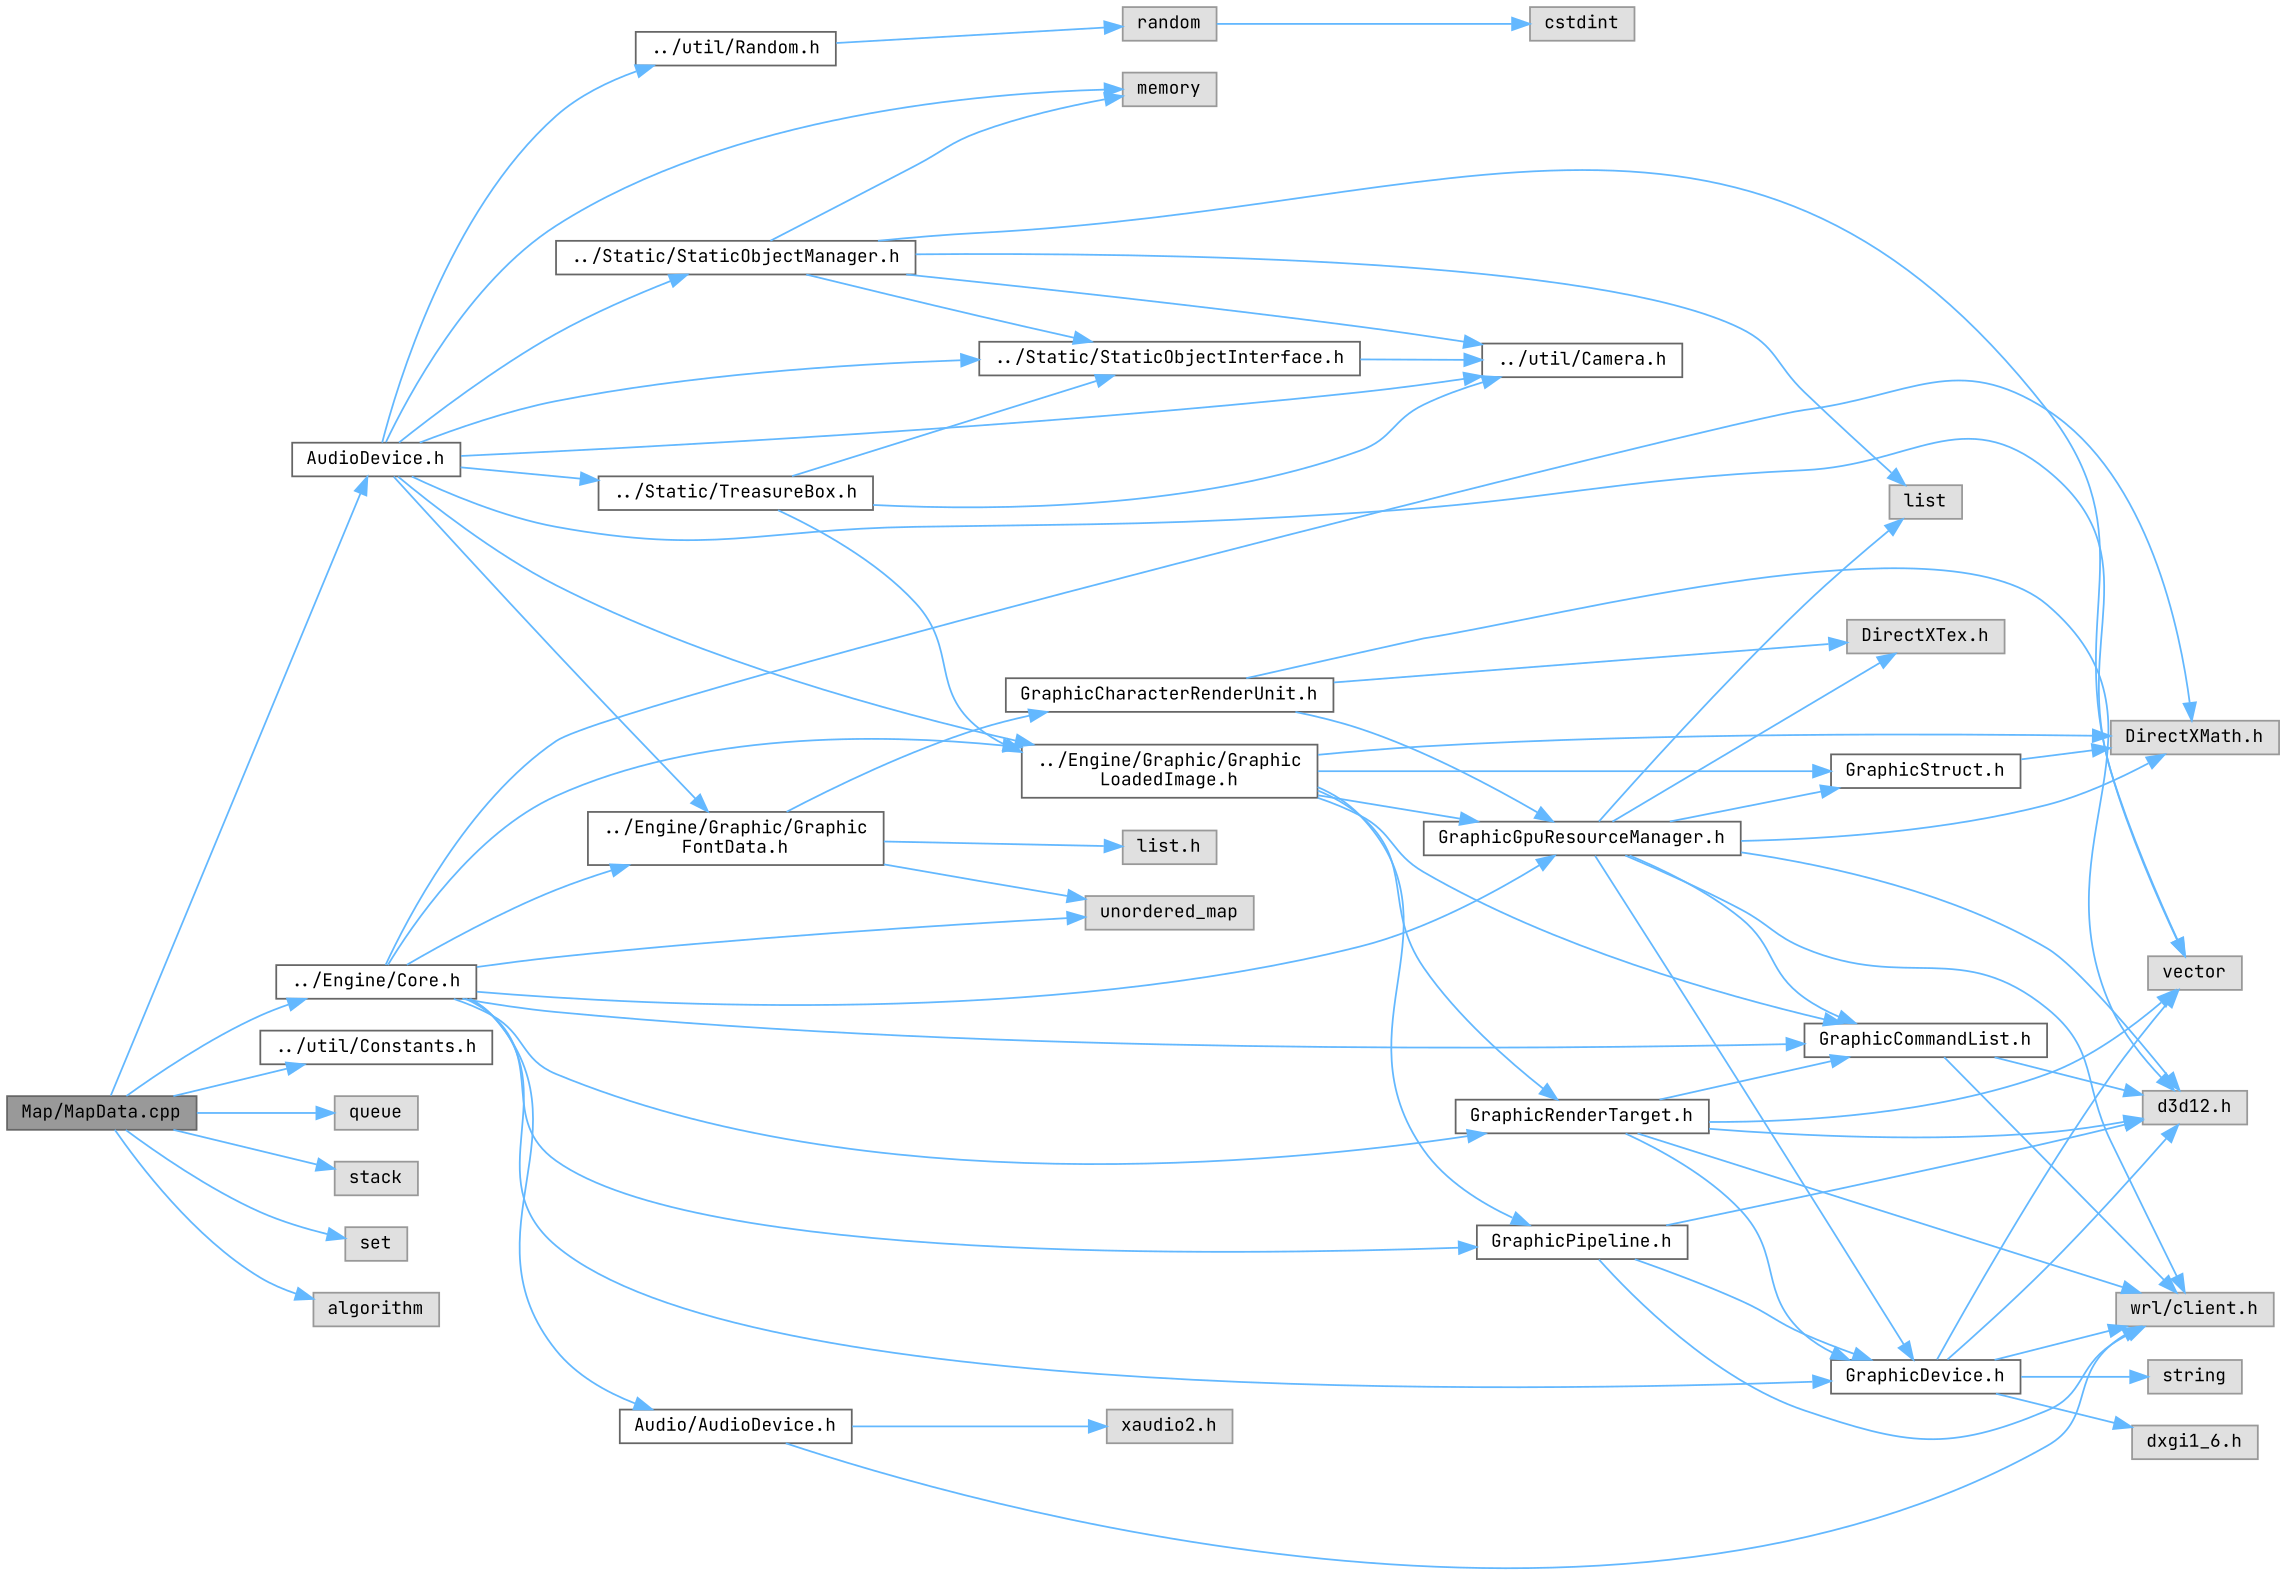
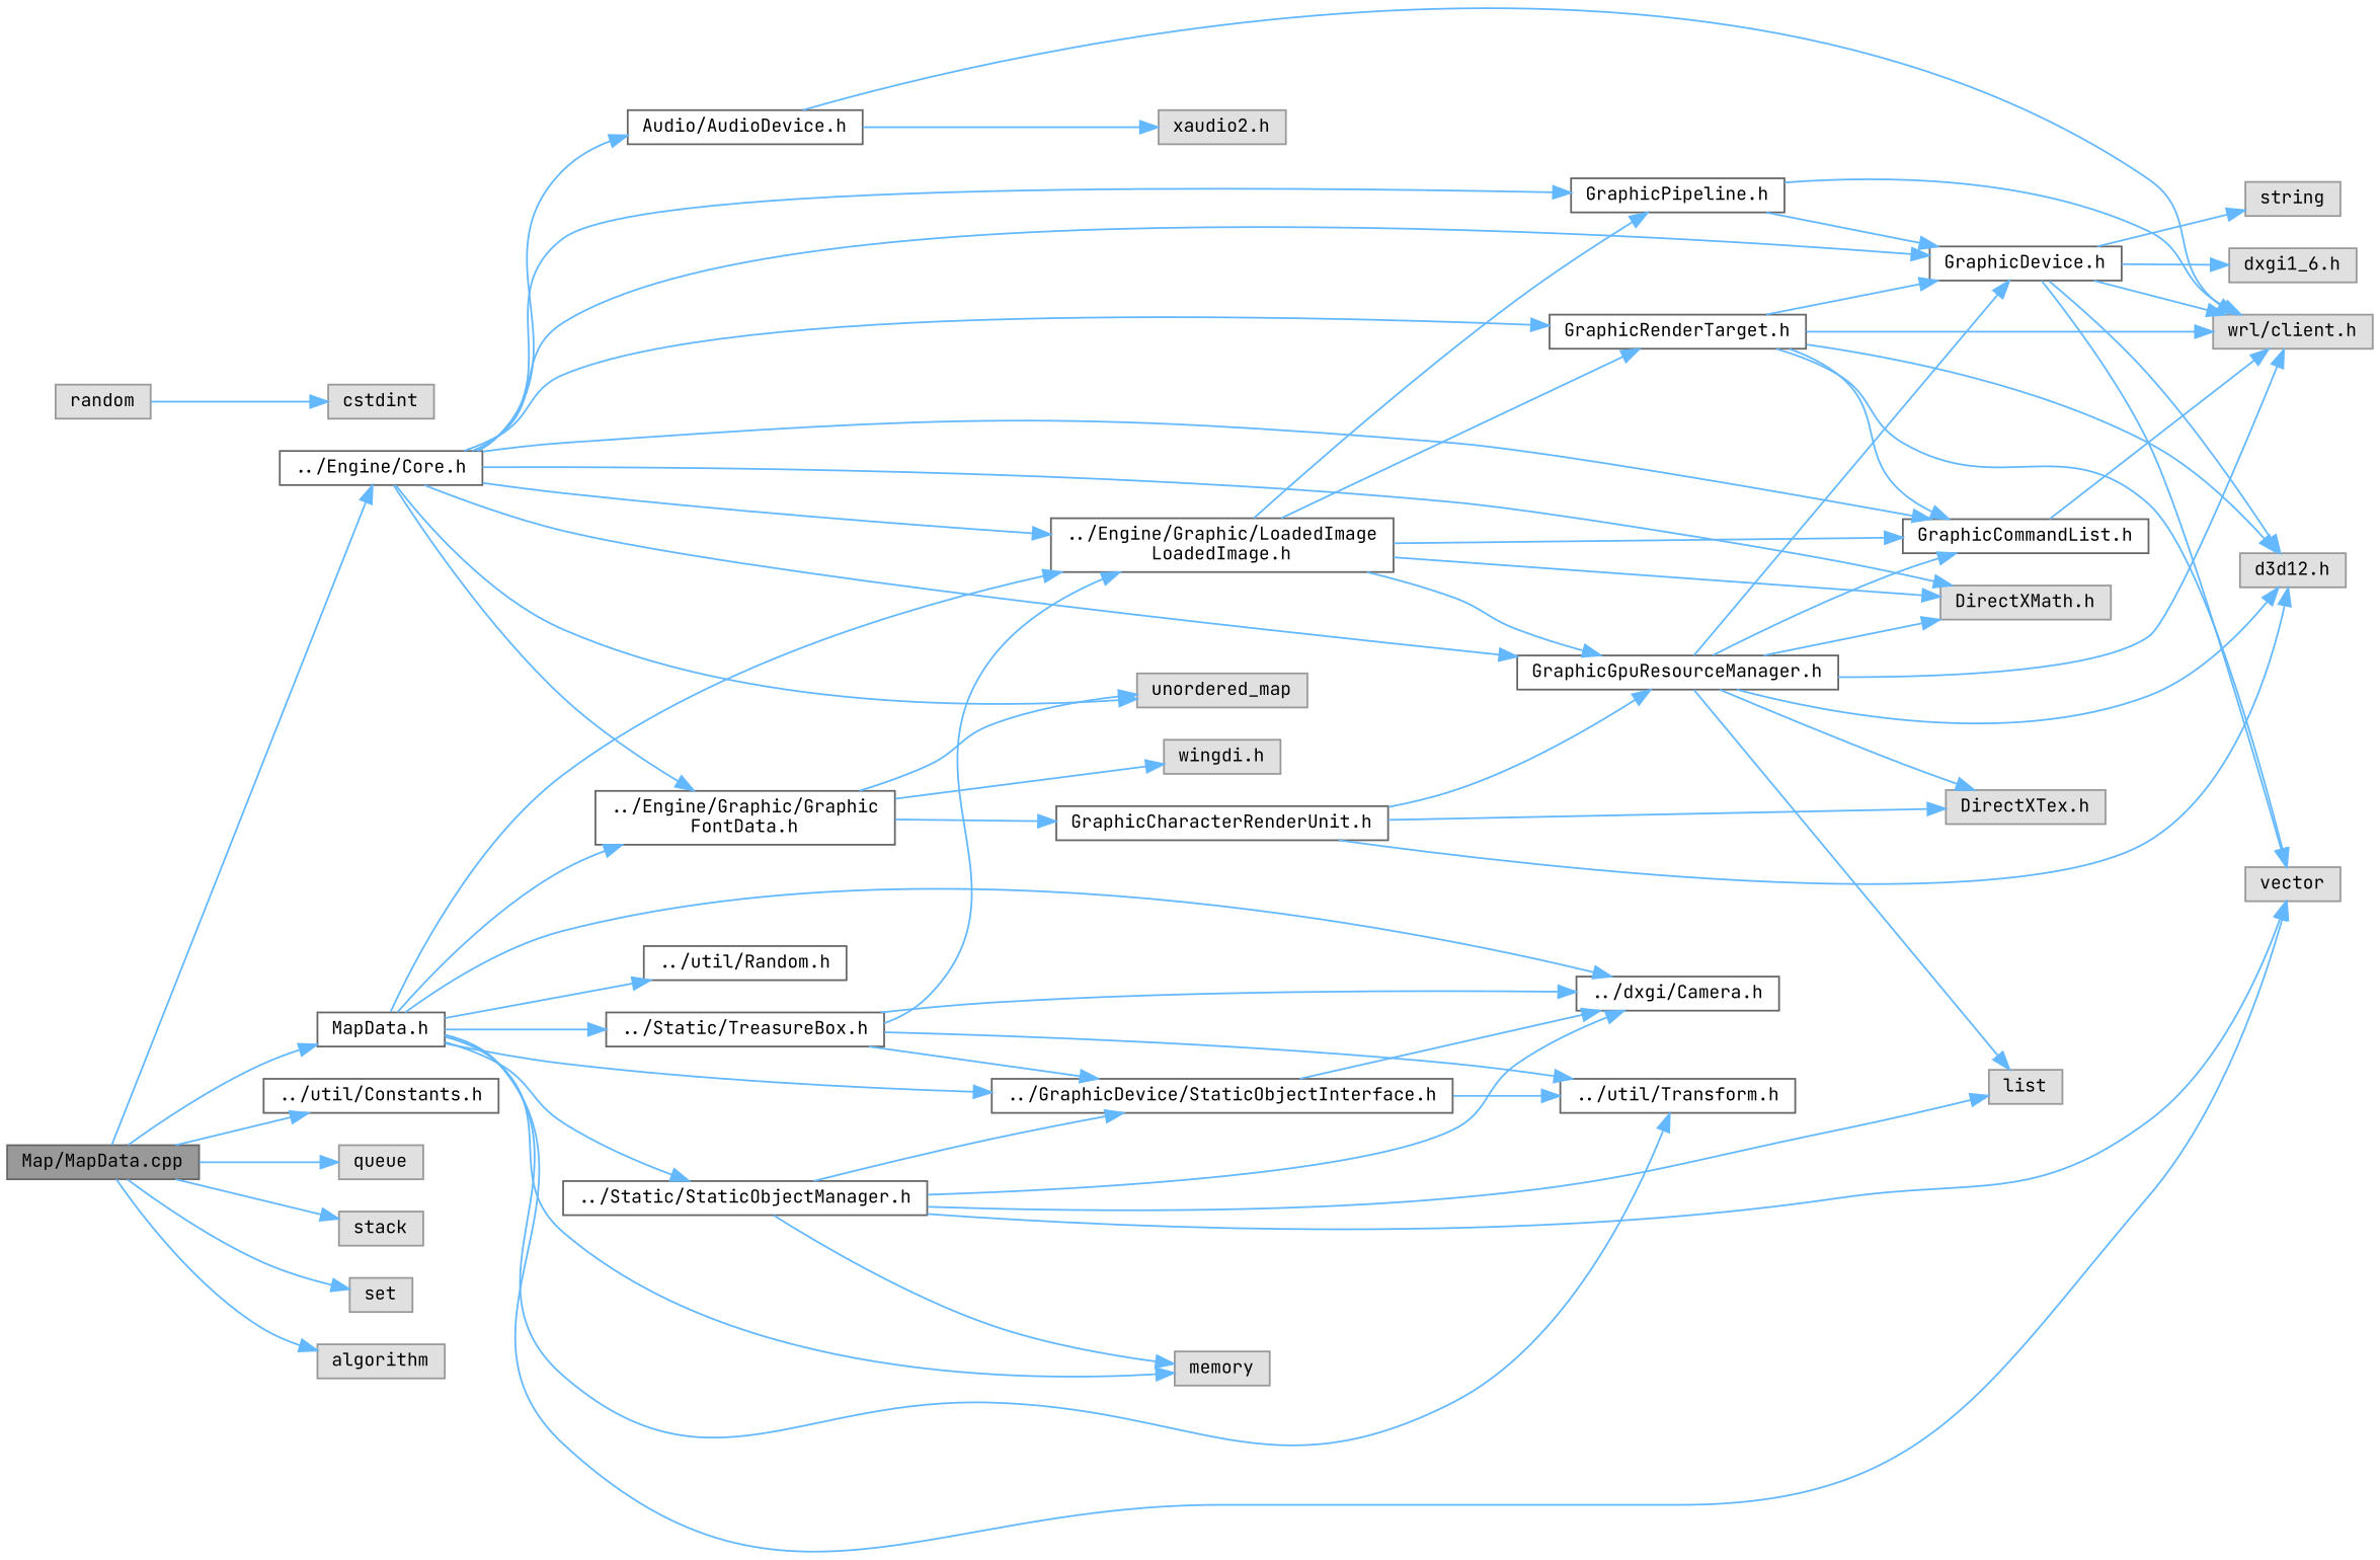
  digraph {
    fontname="JetBrains Mono"
    rankdir=LR
    node [color=grey40 fillcolor=white fontname="JetBrains Mono" fontsize=10 shape=box style=filled]
    edge [color=steelblue1 fontname="JetBrains Mono" fontsize=10 labelfontname=Helvetica labelfontsize=10 style=solid]
    n1 [color=gray40 fillcolor=grey60 fontcolor=black height=0.2 label="Map/MapData.cpp" width=0.4]
-   n2 [height=0.2 label="AudioDevice.h" width=0.4]
+   n2 [height=0.2 label="MapData.h" width=0.4]
    n3 [height=0.2 label="../Engine/Core.h" width=0.4]
    n4 [height=0.2 label="../util/Constants.h" width=0.4]
    n5 [color=grey60 fillcolor="#E0E0E0" height=0.2 label=queue width=0.4]
    n6 [color=grey60 fillcolor="#E0E0E0" height=0.2 label=stack width=0.4]
    n7 [color=grey60 fillcolor="#E0E0E0" height=0.2 label=set width=0.4]
    n8 [color=grey60 fillcolor="#E0E0E0" height=0.2 label=algorithm width=0.4]
-   n9 [height=0.2 label="../Engine/Graphic/Graphic\lLoadedImage.h" width=0.4]
+   n9 [height=0.2 label="../Engine/Graphic/LoadedImage\lLoadedImage.h" width=0.4]
    n10 [color=grey60 fillcolor="#E0E0E0" height=0.2 label=vector width=0.4]
    n11 [height=0.2 label="../Engine/Graphic/Graphic\lFontData.h" width=0.4]
-   n12 [height=0.2 label="../util/Camera.h" width=0.4]
+   n12 [height=0.2 label="../dxgi/Camera.h" width=0.4]
    n13 [height=0.2 label="../util/Random.h" width=0.4]
-   n15 [height=0.2 label="../Static/StaticObjectInterface.h" width=0.4]
+   n14 [height=0.2 label="../util/Transform.h" width=0.4]
+   n15 [height=0.2 label="../GraphicDevice/StaticObjectInterface.h" width=0.4]
    n16 [height=0.2 label="../Static/TreasureBox.h" width=0.4]
    n17 [height=0.2 label="../Static/StaticObjectManager.h" width=0.4]
    n18 [color=grey60 fillcolor="#E0E0E0" height=0.2 label=memory width=0.4]
    n19 [color=grey60 fillcolor="#E0E0E0" height=0.2 label="DirectXMath.h" width=0.4]
    n20 [height=0.2 label="GraphicCommandList.h" width=0.4]
    n21 [height=0.2 label="GraphicPipeline.h" width=0.4]
    n22 [height=0.2 label="GraphicRenderTarget.h" width=0.4]
    n23 [height=0.2 label="GraphicGpuResourceManager.h" width=0.4]
    n24 [height=0.2 label="GraphicDevice.h" width=0.4]
    n25 [color=grey60 fillcolor="#E0E0E0" height=0.2 label=unordered_map width=0.4]
    n26 [height=0.2 label="Audio/AudioDevice.h" width=0.4]
-   n27 [height=0.2 label="GraphicStruct.h" width=0.4]
    n28 [height=0.2 label="GraphicCharacterRenderUnit.h" width=0.4]
-   n29 [color=grey60 fillcolor="#E0E0E0" height=0.2 label="list.h" width=0.4]
+   n29 [color=grey60 fillcolor="#E0E0E0" height=0.2 label="wingdi.h" width=0.4]
    n30 [color=grey60 fillcolor="#E0E0E0" height=0.2 label=random width=0.4]
    n31 [color=grey60 fillcolor="#E0E0E0" height=0.2 label=list width=0.4]
    n32 [color=grey60 fillcolor="#E0E0E0" height=0.2 label=cstdint width=0.4]
    n33 [color=grey60 fillcolor="#E0E0E0" height=0.2 label="d3d12.h" width=0.4]
    n34 [color=grey60 fillcolor="#E0E0E0" height=0.2 label="wrl/client.h" width=0.4]
    n35 [color=grey60 fillcolor="#E0E0E0" height=0.2 label="DirectXTex.h" width=0.4]
    n36 [color=grey60 fillcolor="#E0E0E0" height=0.2 label="dxgi1_6.h" width=0.4]
    n37 [color=grey60 fillcolor="#E0E0E0" height=0.2 label=string width=0.4]
    n38 [color=grey60 fillcolor="#E0E0E0" height=0.2 label="xaudio2.h" width=0.4]
    n1 -> n2
    n1 -> n3
    n1 -> n4
    n1 -> n5
    n1 -> n6
    n1 -> n7
    n1 -> n8
    n2 -> n9
    n2 -> n10
    n2 -> n11
    n2 -> n12
    n2 -> n13
+   n2 -> n14
    n2 -> n15
    n2 -> n16
    n2 -> n17
    n2 -> n18
    n3 -> n9
    n3 -> n11
    n3 -> n19
    n3 -> n20
    n3 -> n21
    n3 -> n22
    n3 -> n23
    n3 -> n24
    n3 -> n25
    n3 -> n26
    n9 -> n19
    n9 -> n20
    n9 -> n21
    n9 -> n22
    n9 -> n23
-   n9 -> n27
    n11 -> n25
    n11 -> n28
    n11 -> n29
-   n13 -> n30
    n15 -> n12
+   n15 -> n14
    n16 -> n9
    n16 -> n12
+   n16 -> n14
    n16 -> n15
    n17 -> n10
    n17 -> n12
    n17 -> n15
    n17 -> n18
    n17 -> n31
-   n20 -> n33
    n20 -> n34
    n21 -> n24
-   n21 -> n33
    n21 -> n34
    n22 -> n10
    n22 -> n20
    n22 -> n24
    n22 -> n33
    n22 -> n34
    n23 -> n19
    n23 -> n20
    n23 -> n24
-   n23 -> n27
    n23 -> n31
    n23 -> n33
    n23 -> n34
    n23 -> n35
    n24 -> n10
    n24 -> n33
    n24 -> n34
    n24 -> n36
    n24 -> n37
    n26 -> n34
    n26 -> n38
-   n27 -> n19
    n28 -> n23
    n28 -> n33
    n28 -> n35
    n30 -> n32
  }
